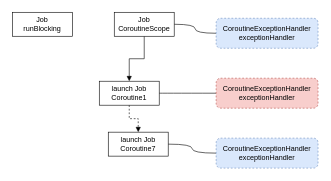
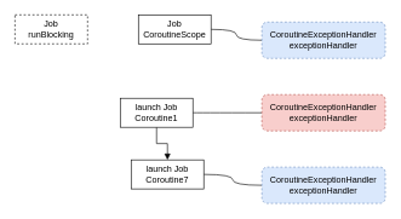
  <mxCell id="0" />
  <mxCell id="1" parent="0" />
- <mxCell id="2" style="edgeStyle=orthogonalEdgeStyle;rounded=0;orthogonalLoop=1;jettySize=auto;html=1;entryX=0.5;entryY=0;entryDx=0;entryDy=0;endArrow=block;endFill=1;" edge="1" parent="1" source="4" target="8"><mxGeometry relative="1" as="geometry" /></mxCell>
  <mxCell id="3" style="edgeStyle=orthogonalEdgeStyle;rounded=0;orthogonalLoop=1;jettySize=auto;html=1;entryX=0;entryY=0.5;entryDx=0;entryDy=0;curved=1;endArrow=none;startFill=0;" edge="1" parent="1" source="4" target="11"><mxGeometry relative="1" as="geometry" /></mxCell>
  <mxCell id="4" value="Job&lt;div&gt;CoroutineScope&lt;/div&gt;" style="rounded=0;whiteSpace=wrap;html=1;" vertex="1" parent="1"><mxGeometry x="190" y="20" width="100" height="40" as="geometry" /></mxCell>
- <mxCell id="5" value="Job&lt;div&gt;runBlocking&lt;/div&gt;" style="rounded=0;whiteSpace=wrap;html=1;" vertex="1" parent="1"><mxGeometry x="20" y="20" width="100" height="40" as="geometry" /></mxCell>
- <mxCell id="6" style="edgeStyle=orthogonalEdgeStyle;rounded=0;orthogonalLoop=1;jettySize=auto;html=1;entryX=0.5;entryY=0;entryDx=0;entryDy=0;endArrow=block;endFill=1;dashed=1;" edge="1" parent="1" source="8" target="10"><mxGeometry relative="1" as="geometry" /></mxCell>
+ <mxCell id="5" value="Job&lt;div&gt;runBlocking&lt;/div&gt;" style="rounded=0;whiteSpace=wrap;html=1;dashed=1;" vertex="1" parent="1"><mxGeometry x="20" y="20" width="100" height="40" as="geometry" /></mxCell>
+ <mxCell id="6" style="edgeStyle=orthogonalEdgeStyle;rounded=0;orthogonalLoop=1;jettySize=auto;html=1;entryX=0.5;entryY=0;entryDx=0;entryDy=0;endArrow=block;endFill=1;" edge="1" parent="1" source="8" target="10"><mxGeometry relative="1" as="geometry" /></mxCell>
  <mxCell id="7" style="edgeStyle=orthogonalEdgeStyle;rounded=0;orthogonalLoop=1;jettySize=auto;html=1;curved=1;endArrow=none;startFill=0;" edge="1" parent="1" source="8" target="12"><mxGeometry relative="1" as="geometry" /></mxCell>
  <mxCell id="8" value="launch Job&lt;div&gt;Coroutine1&lt;/div&gt;" style="rounded=0;whiteSpace=wrap;html=1;" vertex="1" parent="1"><mxGeometry x="165" y="135" width="100" height="40" as="geometry" /></mxCell>
  <mxCell id="9" style="edgeStyle=orthogonalEdgeStyle;rounded=0;orthogonalLoop=1;jettySize=auto;html=1;entryX=0;entryY=0.5;entryDx=0;entryDy=0;curved=1;endArrow=none;startFill=0;" edge="1" parent="1" source="10" target="13"><mxGeometry relative="1" as="geometry" /></mxCell>
  <mxCell id="10" value="launch Job&lt;div&gt;Coroutine7&lt;/div&gt;" style="rounded=0;whiteSpace=wrap;html=1;" vertex="1" parent="1"><mxGeometry x="180" y="220" width="100" height="40" as="geometry" /></mxCell>
  <mxCell id="11" value="CoroutineExceptionHandler&lt;div&gt;exceptionHandler&lt;/div&gt;" style="rounded=1;whiteSpace=wrap;html=1;dashed=1;fillColor=#dae8fc;strokeColor=#6c8ebf;" vertex="1" parent="1"><mxGeometry x="360" y="30" width="170" height="50" as="geometry" /></mxCell>
  <mxCell id="12" value="CoroutineExceptionHandler&lt;div&gt;exceptionHandler&lt;/div&gt;" style="rounded=1;whiteSpace=wrap;html=1;dashed=1;fillColor=#f8cecc;strokeColor=#b85450;" vertex="1" parent="1"><mxGeometry x="360" y="130" width="170" height="50" as="geometry" /></mxCell>
  <mxCell id="13" value="CoroutineExceptionHandler&lt;div&gt;exceptionHandler&lt;/div&gt;" style="rounded=1;whiteSpace=wrap;html=1;dashed=1;fillColor=#dae8fc;strokeColor=#6c8ebf;" vertex="1" parent="1"><mxGeometry x="360" y="230" width="170" height="50" as="geometry" /></mxCell>
